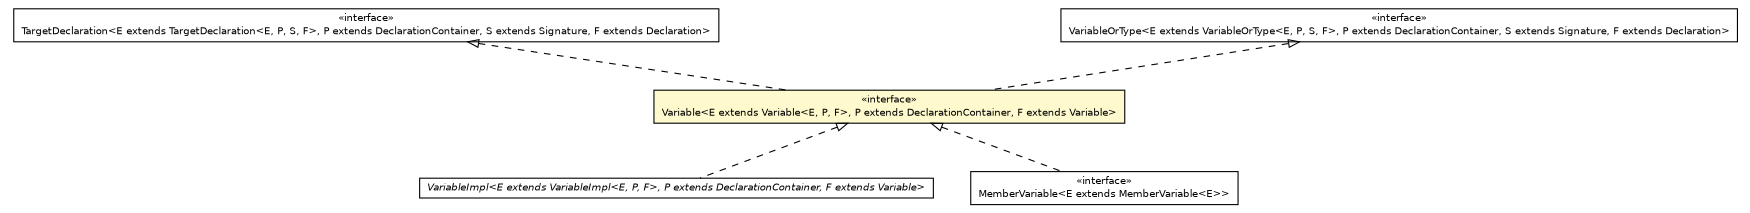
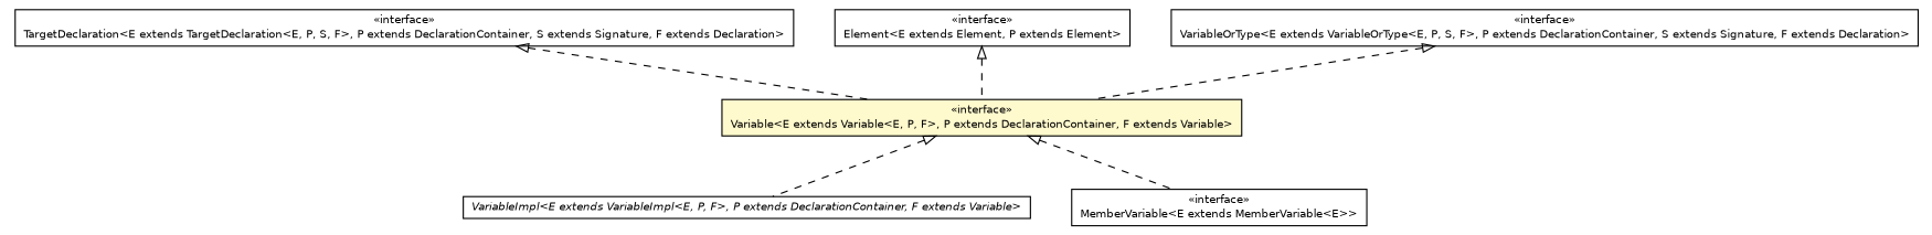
  digraph {
    nodesep=0.25
    ranksep=0.5
    node [fontcolor=black fontname=Helvetica fontsize=9.0 shape=plaintext]
    edge [arrowtail=empty dir=back fontname=Helvetica fontsize=10 headport=p labelfontname=Helvetica labelfontsize=10 style=dashed tailport=p]
    n1 [label=<<table title="chameleon.core.declaration.TargetDeclaration" border="0" cellborder="1" cellspacing="0" cellpadding="2" port="p" href="../declaration/TargetDeclaration.html"> 		<tr><td><table border="0" cellspacing="0" cellpadding="1"> <tr><td align="center" balign="center"> &#171;interface&#187; </td></tr> <tr><td align="center" balign="center"> TargetDeclaration&lt;E extends TargetDeclaration&lt;E, P, S, F&gt;, P extends DeclarationContainer, S extends Signature, F extends Declaration&gt; </td></tr> 		</table></td></tr> 		</table>>]
    n2 [label=<<table title="chameleon.core.variable.Variable" border="0" cellborder="1" cellspacing="0" cellpadding="2" port="p" bgcolor="lemonChiffon" href="./Variable.html"> 		<tr><td><table border="0" cellspacing="0" cellpadding="1"> <tr><td align="center" balign="center"> &#171;interface&#187; </td></tr> <tr><td align="center" balign="center"> Variable&lt;E extends Variable&lt;E, P, F&gt;, P extends DeclarationContainer, F extends Variable&gt; </td></tr> 		</table></td></tr> 		</table>>]
+   n3 [label=<<table title="chameleon.core.element.Element" border="0" cellborder="1" cellspacing="0" cellpadding="2" port="p" href="../element/Element.html"> 		<tr><td><table border="0" cellspacing="0" cellpadding="1"> <tr><td align="center" balign="center"> &#171;interface&#187; </td></tr> <tr><td align="center" balign="center"> Element&lt;E extends Element, P extends Element&gt; </td></tr> 		</table></td></tr> 		</table>>]
    n4 [label=<<table title="chameleon.core.type.VariableOrType" border="0" cellborder="1" cellspacing="0" cellpadding="2" port="p" href="../type/VariableOrType.html"> 		<tr><td><table border="0" cellspacing="0" cellpadding="1"> <tr><td align="center" balign="center"> &#171;interface&#187; </td></tr> <tr><td align="center" balign="center"> VariableOrType&lt;E extends VariableOrType&lt;E, P, S, F&gt;, P extends DeclarationContainer, S extends Signature, F extends Declaration&gt; </td></tr> 		</table></td></tr> 		</table>>]
    n5 [label=<<table title="chameleon.core.variable.VariableImpl" border="0" cellborder="1" cellspacing="0" cellpadding="2" port="p" href="./VariableImpl.html"> 		<tr><td><table border="0" cellspacing="0" cellpadding="1"> <tr><td align="center" balign="center"><font face="Helvetica-Oblique"> VariableImpl&lt;E extends VariableImpl&lt;E, P, F&gt;, P extends DeclarationContainer, F extends Variable&gt; </font></td></tr> 		</table></td></tr> 		</table>>]
    n6 [label=<<table title="chameleon.core.variable.MemberVariable" border="0" cellborder="1" cellspacing="0" cellpadding="2" port="p" href="./MemberVariable.html"> 		<tr><td><table border="0" cellspacing="0" cellpadding="1"> <tr><td align="center" balign="center"> &#171;interface&#187; </td></tr> <tr><td align="center" balign="center"> MemberVariable&lt;E extends MemberVariable&lt;E&gt;&gt; </td></tr> 		</table></td></tr> 		</table>>]
    n1 -> n2
    n2 -> n5
    n2 -> n6
+   n3 -> n2
    n4 -> n2
  }
